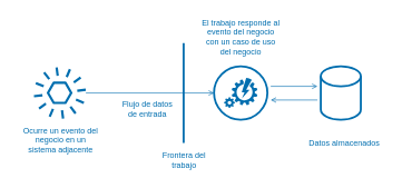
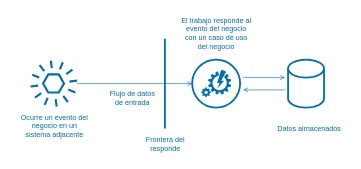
  <mxCell id="0" />
  <mxCell id="1" parent="0" />
  <mxCell id="2" value="" style="sketch=0;outlineConnect=0;fontColor=#ffffff;fillColor=#006EAF;strokeColor=default;dashed=0;verticalLabelPosition=bottom;verticalAlign=top;align=center;html=1;fontSize=12;fontStyle=0;aspect=fixed;pointerEvents=1;shape=mxgraph.aws4.event;" vertex="1" parent="1"><mxGeometry x="50" y="100" width="78" height="78" as="geometry" /></mxCell>
  <mxCell id="3" value="" style="endArrow=none;html=1;fillColor=#1ba1e2;strokeColor=#006EAF;strokeWidth=3;" edge="1" parent="1"><mxGeometry width="50" height="50" relative="1" as="geometry"><mxPoint x="274.5" y="214" as="sourcePoint" /><mxPoint x="274.5" y="64" as="targetPoint" /></mxGeometry></mxCell>
  <mxCell id="4" value="" style="shape=cylinder3;whiteSpace=wrap;html=1;boundedLbl=1;backgroundOutline=1;size=15;strokeColor=#006EAF;fillColor=none;fontColor=#ffffff;strokeWidth=3;" vertex="1" parent="1"><mxGeometry x="480" y="99" width="60" height="80" as="geometry" /></mxCell>
  <mxCell id="5" value="" style="verticalLabelPosition=bottom;html=1;verticalAlign=top;align=center;strokeColor=none;fillColor=#006EAF;shape=mxgraph.azure.automation;pointerEvents=1;fontColor=#ffffff;" vertex="1" parent="1"><mxGeometry x="335" y="116.5" width="50" height="45" as="geometry" /></mxCell>
  <mxCell id="6" value="" style="ellipse;whiteSpace=wrap;html=1;aspect=fixed;strokeColor=#006EAF;fillColor=none;strokeWidth=3;" vertex="1" parent="1"><mxGeometry x="320" y="99" width="80" height="80" as="geometry" /></mxCell>
  <mxCell id="7" value="" style="endArrow=open;html=1;strokeWidth=1;endFill=0;fillColor=#1ba1e2;strokeColor=#006EAF;" edge="1" parent="1" source="2" target="6"><mxGeometry width="50" height="50" relative="1" as="geometry"><mxPoint x="300" y="340" as="sourcePoint" /><mxPoint x="350" y="290" as="targetPoint" /></mxGeometry></mxCell>
  <mxCell id="8" value="Flujo de datos&lt;br&gt;de entrada" style="text;html=1;align=center;verticalAlign=middle;resizable=0;points=[];autosize=1;strokeColor=none;fillColor=none;fontColor=#006EAF;" vertex="1" parent="1"><mxGeometry x="170" y="144" width="100" height="40" as="geometry" /></mxCell>
  <mxCell id="9" value="Ocurre un evento del&lt;br&gt;negocio en un&lt;br&gt;sistema adjacente" style="text;html=1;align=center;verticalAlign=middle;resizable=0;points=[];autosize=1;strokeColor=none;fillColor=none;fontColor=#006EAF;" vertex="1" parent="1"><mxGeometry x="20" y="180" width="140" height="60" as="geometry" /></mxCell>
- <mxCell id="10" value="Frontera del&lt;br&gt;trabajo" style="text;html=1;align=center;verticalAlign=middle;resizable=0;points=[];autosize=1;strokeColor=none;fillColor=none;fontColor=#006EAF;" vertex="1" parent="1"><mxGeometry x="230" y="220" width="90" height="40" as="geometry" /></mxCell>
+ <mxCell id="10" value="Frontera del&lt;br&gt;responde" style="text;html=1;align=center;verticalAlign=middle;resizable=0;points=[];autosize=1;strokeColor=none;fillColor=none;fontColor=#006EAF;" vertex="1" parent="1"><mxGeometry x="230" y="220" width="90" height="40" as="geometry" /></mxCell>
  <mxCell id="11" value="El trabajo responde al&lt;br&gt;evento del negocio&lt;br&gt;con un caso de uso&lt;br&gt;del negocio" style="text;html=1;align=center;verticalAlign=middle;resizable=0;points=[];autosize=1;strokeColor=none;fillColor=none;fontColor=#006EAF;" vertex="1" parent="1"><mxGeometry x="290" width="140" height="70" as="geometry" y="20" /></mxCell>
  <mxCell id="12" value="Datos almacenados&lt;br&gt;" style="text;html=1;align=center;verticalAlign=middle;resizable=0;points=[];autosize=1;strokeColor=none;fillColor=none;fontColor=#006EAF;" vertex="1" parent="1"><mxGeometry x="450" y="199" width="130" height="30" as="geometry" /></mxCell>
  <mxCell id="13" value="" style="endArrow=open;html=1;strokeWidth=1;endFill=0;fillColor=#1ba1e2;strokeColor=#006EAF;" edge="1" parent="1"><mxGeometry width="50" height="50" relative="1" as="geometry"><mxPoint x="405" y="129" as="sourcePoint" /><mxPoint x="475" y="129" as="targetPoint" /></mxGeometry></mxCell>
  <mxCell id="14" value="" style="endArrow=none;html=1;strokeWidth=1;endFill=0;fillColor=#1ba1e2;strokeColor=#006EAF;startArrow=open;startFill=0;" edge="1" parent="1"><mxGeometry width="50" height="50" relative="1" as="geometry"><mxPoint x="405" y="149.5" as="sourcePoint" /><mxPoint x="475" y="149.5" as="targetPoint" /></mxGeometry></mxCell>
